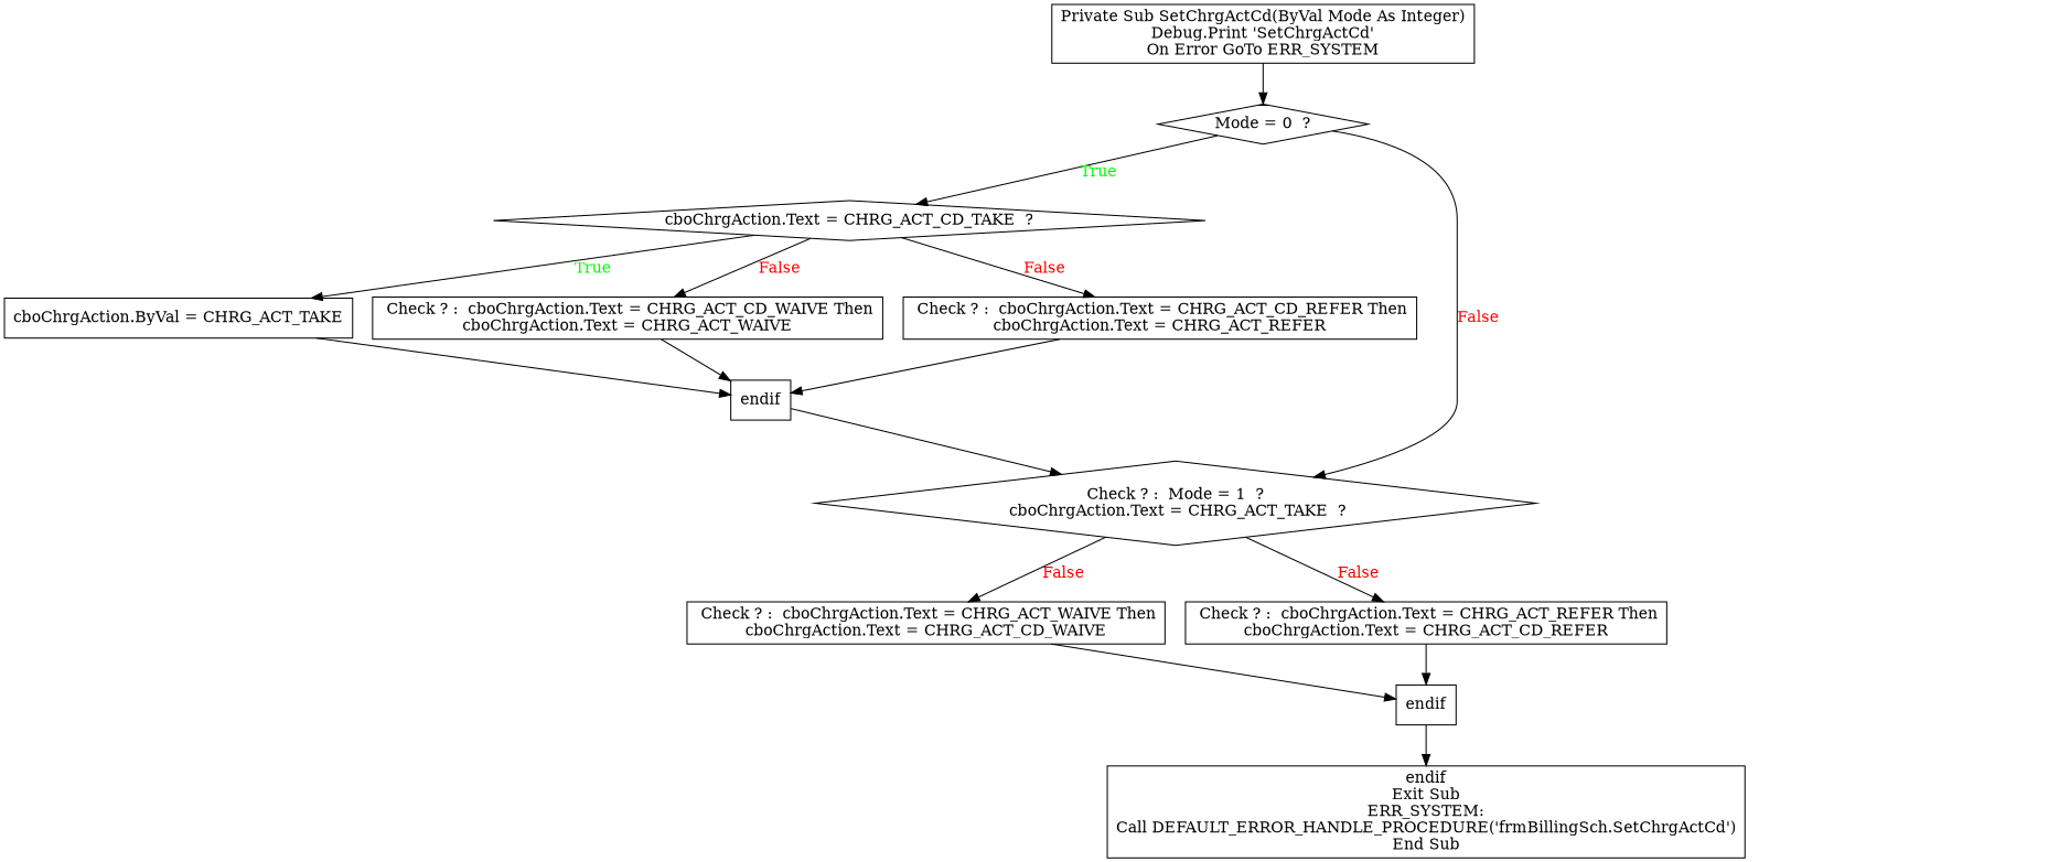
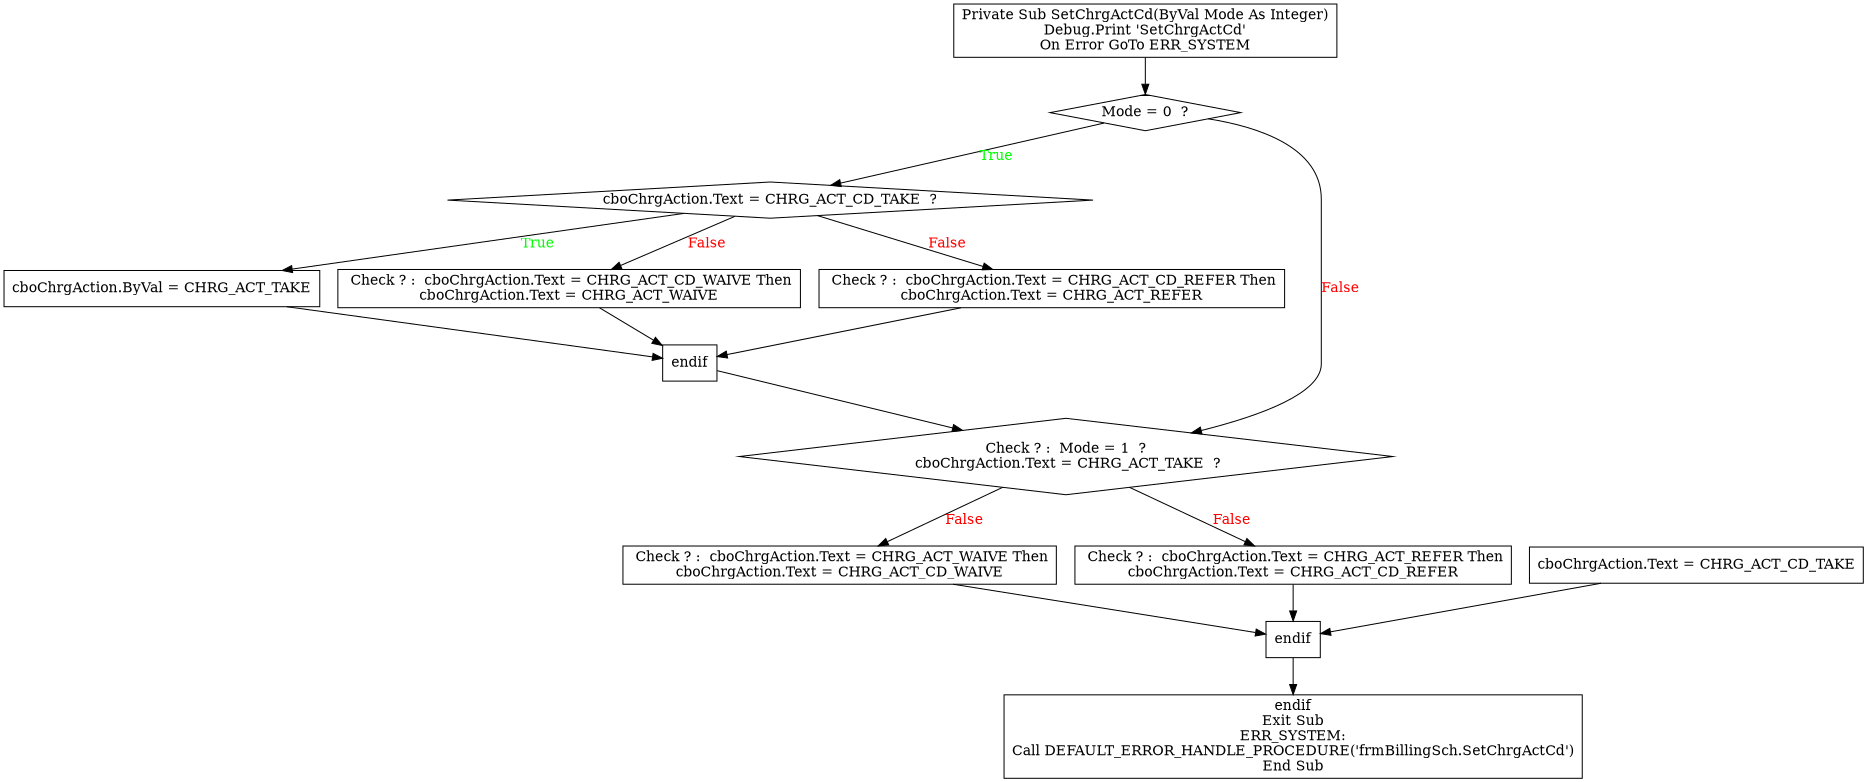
  digraph {
    node [shape=box]
    n1 [label="Private Sub SetChrgActCd(ByVal Mode As Integer)\nDebug.Print 'SetChrgActCd'\nOn Error GoTo ERR_SYSTEM"]
    n2 [label="Mode = 0  ?" shape=diamond]
    n3 [label="cboChrgAction.Text = CHRG_ACT_CD_TAKE  ?" shape=diamond]
    n4 [label="Check ? :  Mode = 1  ?\n cboChrgAction.Text = CHRG_ACT_TAKE  ?" shape=diamond]
    n5 [label="cboChrgAction.ByVal = CHRG_ACT_TAKE"]
    n6 [label=" Check ? :  cboChrgAction.Text = CHRG_ACT_CD_WAIVE Then\ncboChrgAction.Text = CHRG_ACT_WAIVE"]
    n7 [label=" Check ? :  cboChrgAction.Text = CHRG_ACT_CD_REFER Then\ncboChrgAction.Text = CHRG_ACT_REFER"]
    n8 [label=" Check ? :  cboChrgAction.Text = CHRG_ACT_WAIVE Then\ncboChrgAction.Text = CHRG_ACT_CD_WAIVE"]
    n9 [label=" Check ? :  cboChrgAction.Text = CHRG_ACT_REFER Then\ncboChrgAction.Text = CHRG_ACT_CD_REFER"]
    n10 [label=endif]
+   n11 [label="cboChrgAction.Text = CHRG_ACT_CD_TAKE"]
    n12 [label=endif]
    n13 [label="endif\nExit Sub\nERR_SYSTEM:\nCall DEFAULT_ERROR_HANDLE_PROCEDURE('frmBillingSch.SetChrgActCd')\nEnd Sub"]
    n1 -> n2
    n2 -> n3 [fontcolor=GREEN label=True]
    n2 -> n4 [fontcolor=RED label=False]
    n3 -> n5 [fontcolor=GREEN label=True]
    n3 -> n6 [fontcolor=RED label=False]
    n3 -> n7 [fontcolor=RED label=False]
    n4 -> n8 [fontcolor=RED label=False]
    n4 -> n9 [fontcolor=RED label=False]
    n5 -> n10
    n6 -> n10
    n7 -> n10
    n8 -> n12
    n9 -> n12
    n10 -> n4
+   n11 -> n12
    n12 -> n13
  }
